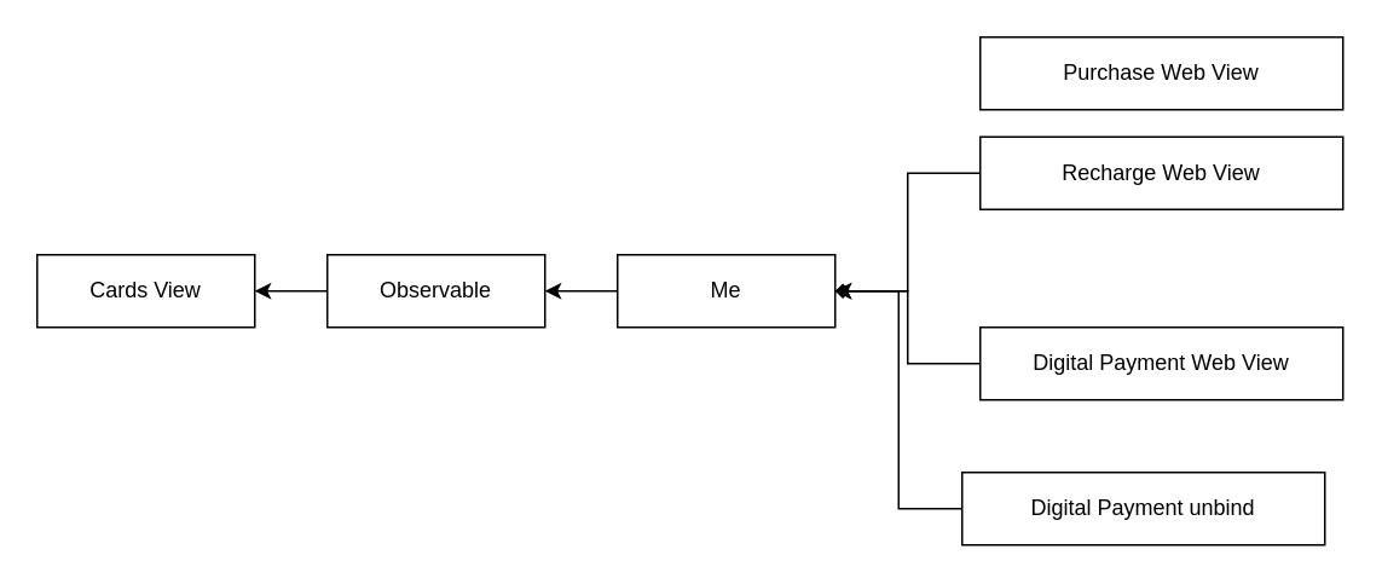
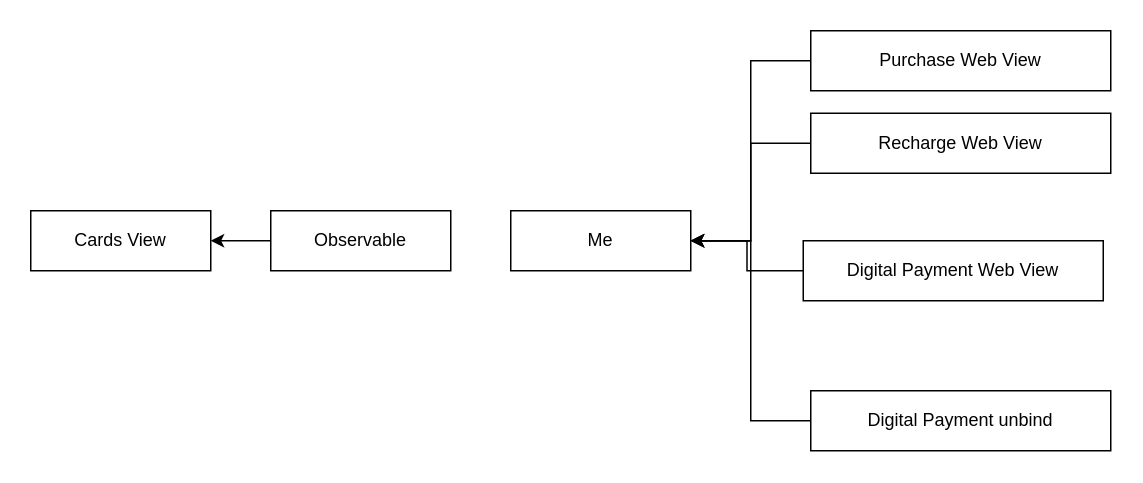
  <mxCell id="0" />
  <mxCell id="1" parent="0" />
  <mxCell id="2" value="Cards View" style="text;html=1;strokeColor=default;fillColor=none;align=center;verticalAlign=middle;whiteSpace=wrap;rounded=0;" parent="1" vertex="1"><mxGeometry y="140" width="120" height="40" as="geometry" x="20" /></mxCell>
  <mxCell id="3" style="edgeStyle=orthogonalEdgeStyle;rounded=0;orthogonalLoop=1;jettySize=auto;html=1;entryX=1;entryY=0.5;entryDx=0;entryDy=0;" parent="1" source="4" target="2" edge="1"><mxGeometry relative="1" as="geometry" /></mxCell>
  <mxCell id="4" value="Observable" style="text;html=1;strokeColor=default;fillColor=none;align=center;verticalAlign=middle;whiteSpace=wrap;rounded=0;" parent="1" vertex="1"><mxGeometry x="180" y="140" width="120" height="40" as="geometry" /></mxCell>
- <mxCell id="5" style="edgeStyle=orthogonalEdgeStyle;rounded=0;orthogonalLoop=1;jettySize=auto;html=1;entryX=1;entryY=0.5;entryDx=0;entryDy=0;" parent="1" source="6" target="4" edge="1"><mxGeometry relative="1" as="geometry" /></mxCell>
  <mxCell id="6" value="Me" style="text;html=1;strokeColor=default;fillColor=none;align=center;verticalAlign=middle;whiteSpace=wrap;rounded=0;" parent="1" vertex="1"><mxGeometry x="340" y="140" width="120" height="40" as="geometry" /></mxCell>
  <mxCell id="7" style="edgeStyle=orthogonalEdgeStyle;rounded=0;orthogonalLoop=1;jettySize=auto;html=1;entryX=1;entryY=0.5;entryDx=0;entryDy=0;" parent="1" source="8" target="6" edge="1"><mxGeometry relative="1" as="geometry" /></mxCell>
- <mxCell id="8" value="Digital Payment Web View" style="text;html=1;strokeColor=default;fillColor=none;align=center;verticalAlign=middle;whiteSpace=wrap;rounded=0;" parent="1" vertex="1"><mxGeometry x="540" y="180" width="200" height="40" as="geometry" /></mxCell>
- <mxCell id="9" style="edgeStyle=orthogonalEdgeStyle;rounded=0;orthogonalLoop=1;jettySize=auto;html=1;entryX=1;entryY=0.5;entryDx=0;entryDy=0;endArrow=diamond;" parent="1" source="10" target="6" edge="1"><mxGeometry relative="1" as="geometry" /></mxCell>
+ <mxCell id="8" value="Digital Payment Web View" style="text;html=1;strokeColor=default;fillColor=none;align=center;verticalAlign=middle;whiteSpace=wrap;rounded=0;" parent="1" vertex="1"><mxGeometry x="535" y="160" width="200" height="40" as="geometry" /></mxCell>
+ <mxCell id="9" style="edgeStyle=orthogonalEdgeStyle;rounded=0;orthogonalLoop=1;jettySize=auto;html=1;entryX=1;entryY=0.5;entryDx=0;entryDy=0;" parent="1" source="10" target="6" edge="1"><mxGeometry relative="1" as="geometry" /></mxCell>
  <mxCell id="10" value="Recharge Web View" style="text;html=1;strokeColor=default;fillColor=none;align=center;verticalAlign=middle;whiteSpace=wrap;rounded=0;" parent="1" vertex="1"><mxGeometry x="540" y="75" width="200" height="40" as="geometry" /></mxCell>
+ <mxCell id="11" style="edgeStyle=orthogonalEdgeStyle;rounded=0;orthogonalLoop=1;jettySize=auto;html=1;entryX=1;entryY=0.5;entryDx=0;entryDy=0;" parent="1" source="12" target="6" edge="1"><mxGeometry relative="1" as="geometry" /></mxCell>
  <mxCell id="12" value="Purchase Web View" style="text;html=1;strokeColor=default;fillColor=none;align=center;verticalAlign=middle;whiteSpace=wrap;rounded=0;" parent="1" vertex="1"><mxGeometry x="540" y="20" width="200" height="40" as="geometry" /></mxCell>
  <mxCell id="13" style="edgeStyle=orthogonalEdgeStyle;rounded=0;orthogonalLoop=1;jettySize=auto;html=1;entryX=1;entryY=0.5;entryDx=0;entryDy=0;" parent="1" source="14" target="6" edge="1"><mxGeometry relative="1" as="geometry" /></mxCell>
- <mxCell id="14" value="Digital Payment unbind" style="text;html=1;strokeColor=default;fillColor=none;align=center;verticalAlign=middle;whiteSpace=wrap;rounded=0;" parent="1" vertex="1"><mxGeometry x="530" y="260" width="200" height="40" as="geometry" /></mxCell>
+ <mxCell id="14" value="Digital Payment unbind" style="text;html=1;strokeColor=default;fillColor=none;align=center;verticalAlign=middle;whiteSpace=wrap;rounded=0;" parent="1" vertex="1"><mxGeometry x="540" y="260" width="200" height="40" as="geometry" /></mxCell>
